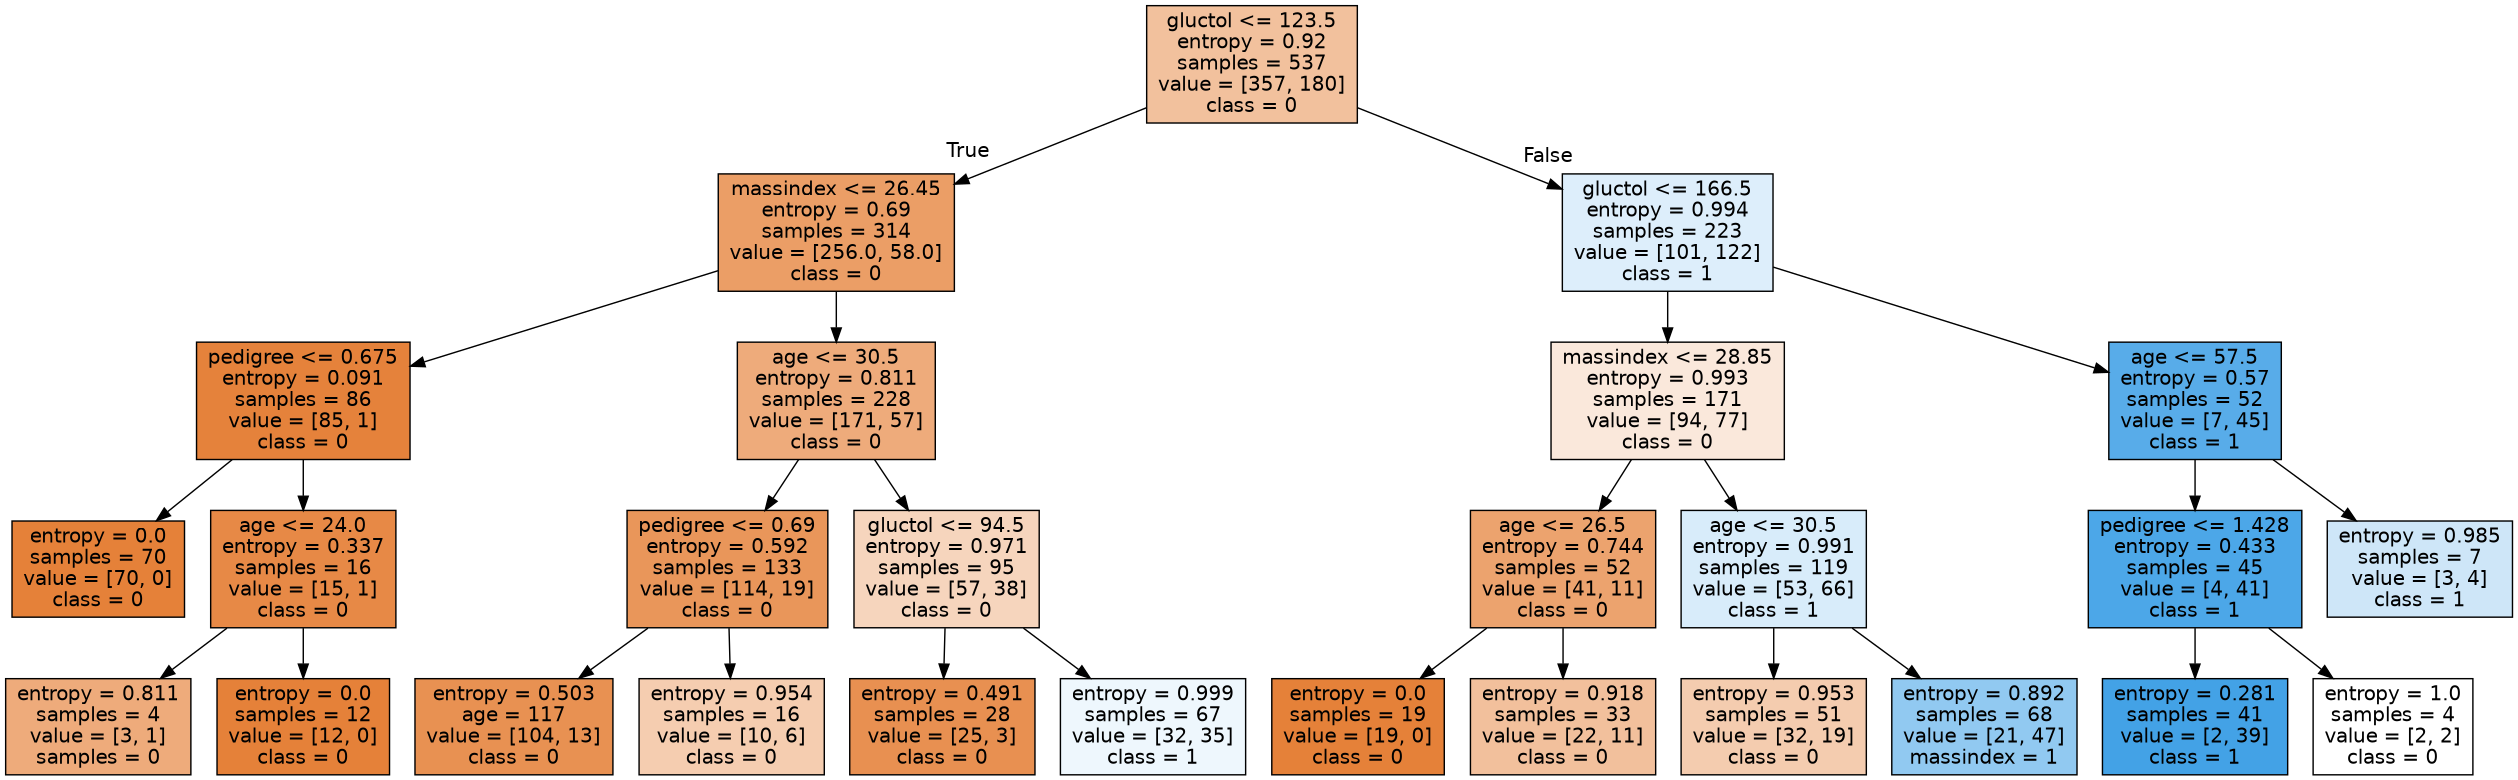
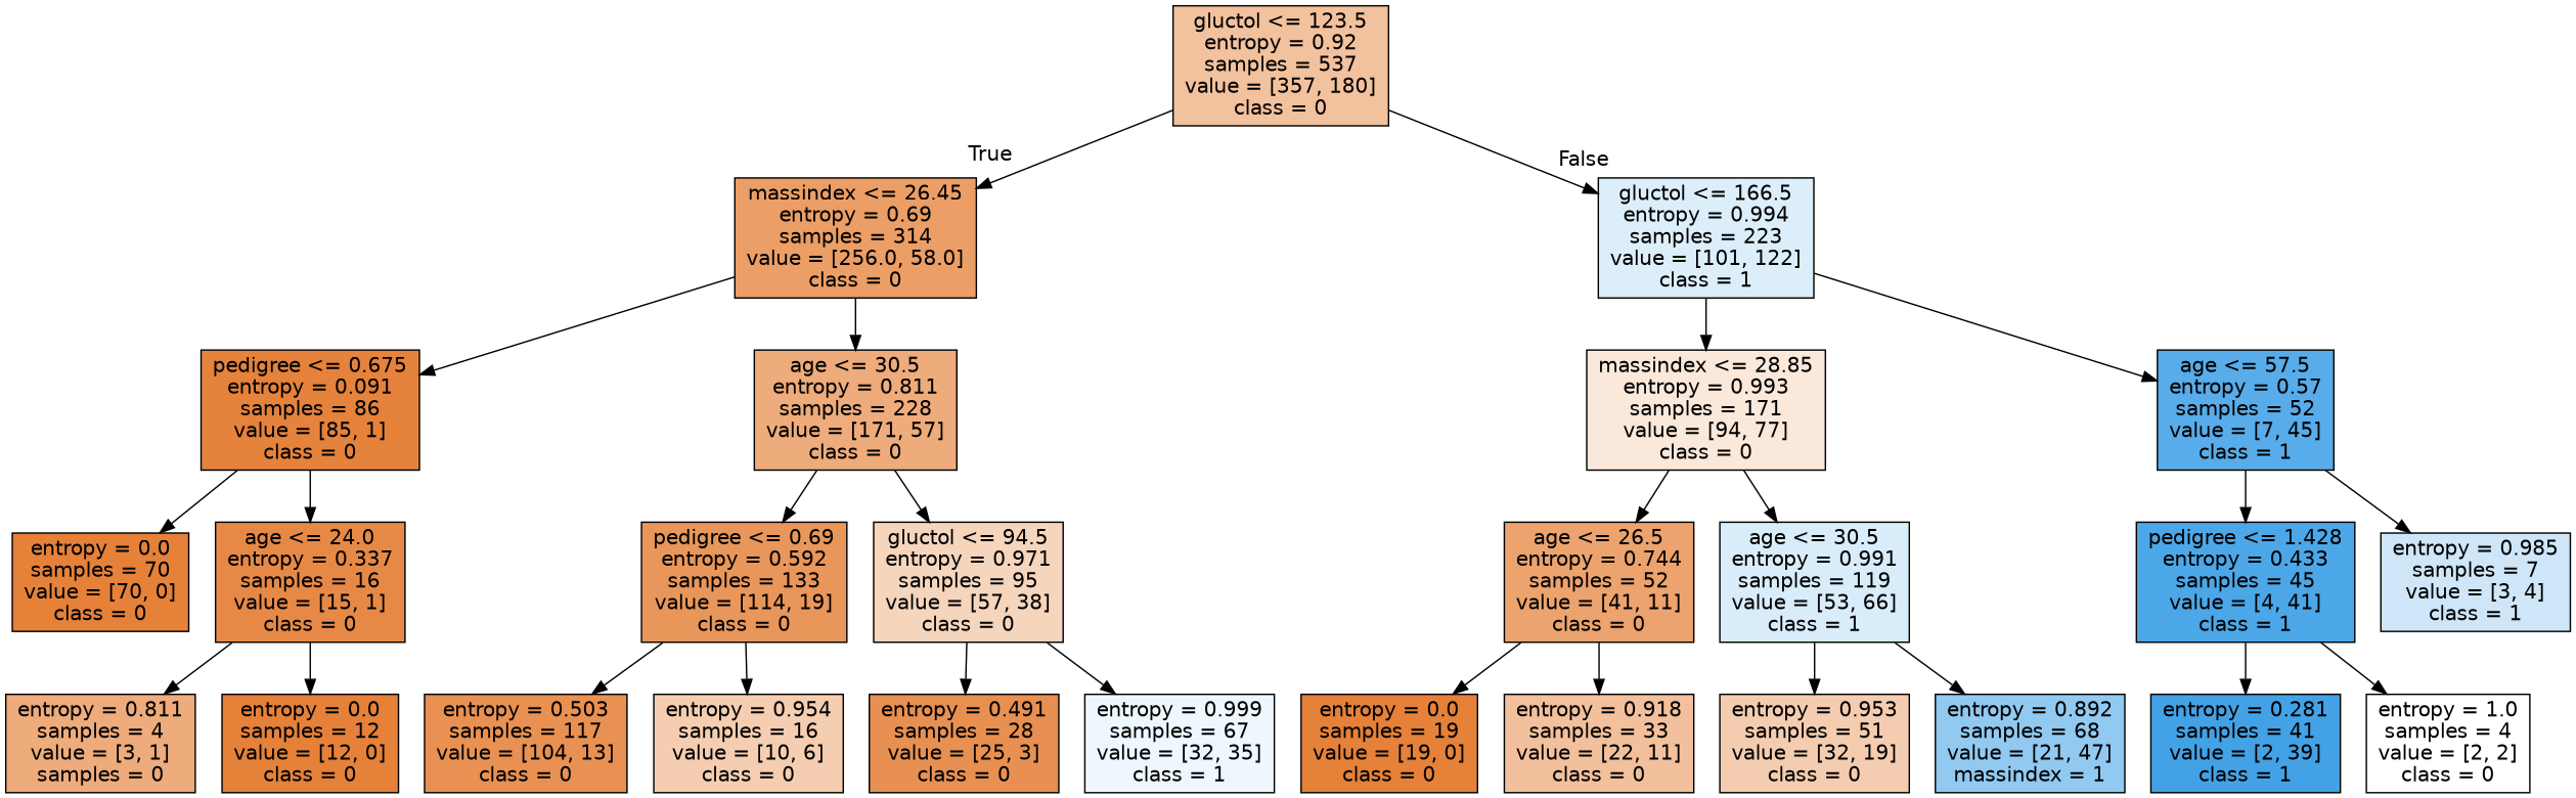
  digraph {
    node [color=black fillcolor="#e58139" fontname=helvetica shape=box style=filled]
    edge [fontname=helvetica]
    n1 [fillcolor="#f2c19d" label="gluctol <= 123.5\nentropy = 0.92\nsamples = 537\nvalue = [357, 180]\nclass = 0"]
    n2 [fillcolor="#eb9e66" label="massindex <= 26.45\nentropy = 0.69\nsamples = 314\nvalue = [256.0, 58.0]\nclass = 0"]
    n3 [fillcolor="#ddeefb" label="gluctol <= 166.5\nentropy = 0.994\nsamples = 223\nvalue = [101, 122]\nclass = 1"]
    n4 [fillcolor="#e5823b" label="pedigree <= 0.675\nentropy = 0.091\nsamples = 86\nvalue = [85, 1]\nclass = 0"]
    n5 [fillcolor="#eeab7b" label="age <= 30.5\nentropy = 0.811\nsamples = 228\nvalue = [171, 57]\nclass = 0"]
    n6 [fillcolor="#fae8db" label="massindex <= 28.85\nentropy = 0.993\nsamples = 171\nvalue = [94, 77]\nclass = 0"]
    n7 [fillcolor="#58ace9" label="age <= 57.5\nentropy = 0.57\nsamples = 52\nvalue = [7, 45]\nclass = 1"]
    n8 [label="entropy = 0.0\nsamples = 70\nvalue = [70, 0]\nclass = 0"]
    n9 [fillcolor="#e78946" label="age <= 24.0\nentropy = 0.337\nsamples = 16\nvalue = [15, 1]\nclass = 0"]
    n10 [fillcolor="#e9965a" label="pedigree <= 0.69\nentropy = 0.592\nsamples = 133\nvalue = [114, 19]\nclass = 0"]
    n11 [fillcolor="#f6d5bd" label="gluctol <= 94.5\nentropy = 0.971\nsamples = 95\nvalue = [57, 38]\nclass = 0"]
    n12 [fillcolor="#eeab7b" label="entropy = 0.811\nsamples = 4\nvalue = [3, 1]\nsamples = 0"]
    n13 [label="entropy = 0.0\nsamples = 12\nvalue = [12, 0]\nclass = 0"]
-   n14 [fillcolor="#e89152" label="entropy = 0.503\nage = 117\nvalue = [104, 13]\nclass = 0"]
+   n14 [fillcolor="#e89152" label="entropy = 0.503\nsamples = 117\nvalue = [104, 13]\nclass = 0"]
    n15 [fillcolor="#f5cdb0" label="entropy = 0.954\nsamples = 16\nvalue = [10, 6]\nclass = 0"]
    n16 [fillcolor="#e89051" label="entropy = 0.491\nsamples = 28\nvalue = [25, 3]\nclass = 0"]
    n17 [fillcolor="#eef7fd" label="entropy = 0.999\nsamples = 67\nvalue = [32, 35]\nclass = 1"]
    n18 [fillcolor="#eca36e" label="age <= 26.5\nentropy = 0.744\nsamples = 52\nvalue = [41, 11]\nclass = 0"]
    n19 [fillcolor="#d8ecfa" label="age <= 30.5\nentropy = 0.991\nsamples = 119\nvalue = [53, 66]\nclass = 1"]
    n20 [fillcolor="#4ca7e8" label="pedigree <= 1.428\nentropy = 0.433\nsamples = 45\nvalue = [4, 41]\nclass = 1"]
    n21 [fillcolor="#cee6f8" label="entropy = 0.985\nsamples = 7\nvalue = [3, 4]\nclass = 1"]
    n22 [label="entropy = 0.0\nsamples = 19\nvalue = [19, 0]\nclass = 0"]
    n23 [fillcolor="#f2c09c" label="entropy = 0.918\nsamples = 33\nvalue = [22, 11]\nclass = 0"]
    n24 [fillcolor="#f4ccaf" label="entropy = 0.953\nsamples = 51\nvalue = [32, 19]\nclass = 0"]
    n25 [fillcolor="#91c9f1" label="entropy = 0.892\nsamples = 68\nvalue = [21, 47]\nmassindex = 1"]
    n26 [fillcolor="#43a2e6" label="entropy = 0.281\nsamples = 41\nvalue = [2, 39]\nclass = 1"]
    n27 [fillcolor="#ffffff" label="entropy = 1.0\nsamples = 4\nvalue = [2, 2]\nclass = 0"]
    n1 -> n2 [headlabel=True labelangle=45 labeldistance=2.5]
    n1 -> n3 [headlabel=False labelangle=-45 labeldistance=2.5]
    n2 -> n4
    n2 -> n5
    n3 -> n6
    n3 -> n7
    n4 -> n8
    n4 -> n9
    n5 -> n10
    n5 -> n11
    n6 -> n18
    n6 -> n19
    n7 -> n20
    n7 -> n21
    n9 -> n12
    n9 -> n13
    n10 -> n14
    n10 -> n15
    n11 -> n16
    n11 -> n17
    n18 -> n22
    n18 -> n23
    n19 -> n24
    n19 -> n25
    n20 -> n26
    n20 -> n27
  }
